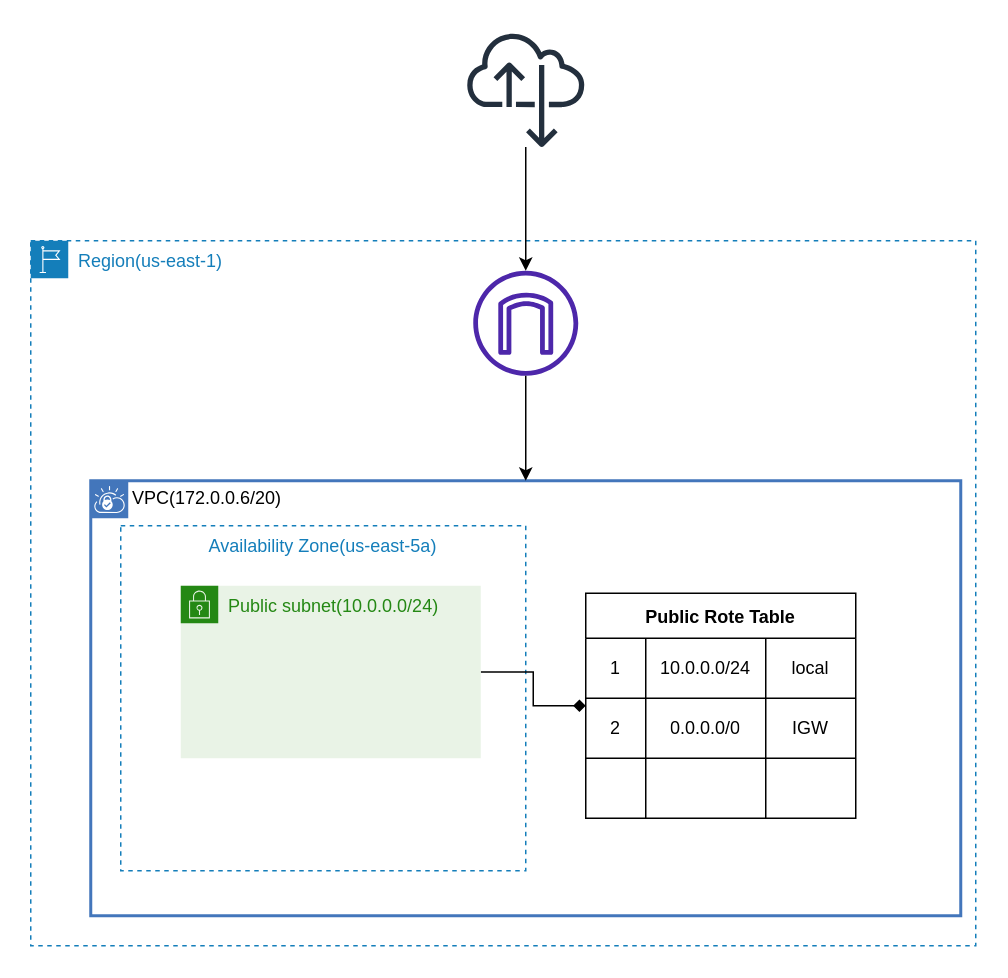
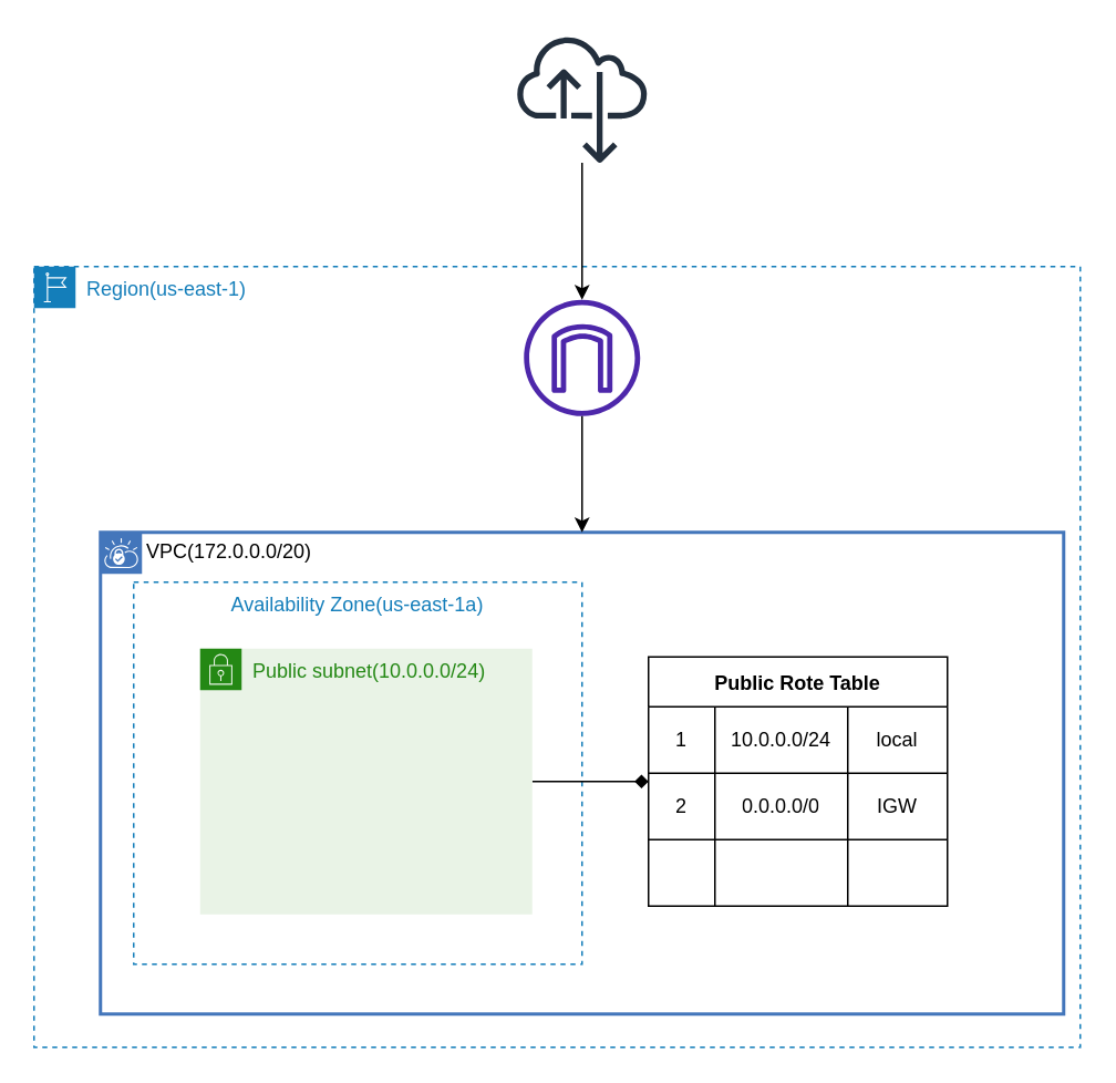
  <mxCell id="0" />
  <mxCell id="1" parent="0" />
- <mxCell id="2" value="VPC(172.0.0.6/20)" style="shape=mxgraph.ibm.box;prType=vpc;fontStyle=0;verticalAlign=top;align=left;spacingLeft=32;spacingTop=4;fillColor=none;rounded=0;whiteSpace=wrap;html=1;strokeColor=#4376BB;strokeWidth=2;dashed=0;container=1;spacing=-4;collapsible=0;expand=0;recursiveResize=0;" parent="1" vertex="1"><mxGeometry x="60" y="320" width="580" height="290" as="geometry" /></mxCell>
- <mxCell id="3" value="Availability Zone(us-east-5a)" style="fillColor=none;strokeColor=#147EBA;dashed=1;verticalAlign=top;fontStyle=0;fontColor=#147EBA;" parent="2" vertex="1"><mxGeometry x="20" y="30" width="270" height="230" as="geometry" /></mxCell>
+ <mxCell id="2" value="VPC(172.0.0.0/20)" style="shape=mxgraph.ibm.box;prType=vpc;fontStyle=0;verticalAlign=top;align=left;spacingLeft=32;spacingTop=4;fillColor=none;rounded=0;whiteSpace=wrap;html=1;strokeColor=#4376BB;strokeWidth=2;dashed=0;container=1;spacing=-4;collapsible=0;expand=0;recursiveResize=0;" parent="1" vertex="1"><mxGeometry x="60" y="320" width="580" height="290" as="geometry" /></mxCell>
+ <mxCell id="3" value="Availability Zone(us-east-1a)" style="fillColor=none;strokeColor=#147EBA;dashed=1;verticalAlign=top;fontStyle=0;fontColor=#147EBA;" parent="2" vertex="1"><mxGeometry x="20" y="30" width="270" height="230" as="geometry" /></mxCell>
  <mxCell id="4" style="edgeStyle=orthogonalEdgeStyle;rounded=0;orthogonalLoop=1;jettySize=auto;html=1;endArrow=diamond;" edge="1" parent="2" source="5" target="6"><mxGeometry relative="1" as="geometry" /></mxCell>
- <mxCell id="5" value="Public subnet(10.0.0.0/24)" style="points=[[0,0],[0.25,0],[0.5,0],[0.75,0],[1,0],[1,0.25],[1,0.5],[1,0.75],[1,1],[0.75,1],[0.5,1],[0.25,1],[0,1],[0,0.75],[0,0.5],[0,0.25]];outlineConnect=0;gradientColor=none;html=1;whiteSpace=wrap;fontSize=12;fontStyle=0;container=1;pointerEvents=0;collapsible=0;recursiveResize=0;shape=mxgraph.aws4.group;grIcon=mxgraph.aws4.group_security_group;grStroke=0;strokeColor=#248814;fillColor=#E9F3E6;verticalAlign=top;align=left;spacingLeft=30;fontColor=#248814;dashed=0;" vertex="1" parent="2"><mxGeometry x="60" y="70" width="200" height="115" as="geometry" /></mxCell>
+ <mxCell id="5" value="Public subnet(10.0.0.0/24)" style="points=[[0,0],[0.25,0],[0.5,0],[0.75,0],[1,0],[1,0.25],[1,0.5],[1,0.75],[1,1],[0.75,1],[0.5,1],[0.25,1],[0,1],[0,0.75],[0,0.5],[0,0.25]];outlineConnect=0;gradientColor=none;html=1;whiteSpace=wrap;fontSize=12;fontStyle=0;container=1;pointerEvents=0;collapsible=0;recursiveResize=0;shape=mxgraph.aws4.group;grIcon=mxgraph.aws4.group_security_group;grStroke=0;strokeColor=#248814;fillColor=#E9F3E6;verticalAlign=top;align=left;spacingLeft=30;fontColor=#248814;dashed=0;" vertex="1" parent="2"><mxGeometry x="60" y="70" width="200" height="160" as="geometry" /></mxCell>
  <mxCell id="6" value="Public Rote Table" style="shape=table;startSize=30;container=1;collapsible=0;childLayout=tableLayout;fontStyle=1;align=center;" vertex="1" parent="2"><mxGeometry x="330" y="75" width="180" height="150" as="geometry" /></mxCell>
  <mxCell id="7" value="" style="shape=tableRow;horizontal=0;startSize=0;swimlaneHead=0;swimlaneBody=0;top=0;left=0;bottom=0;right=0;collapsible=0;dropTarget=0;fillColor=none;points=[[0,0.5],[1,0.5]];portConstraint=eastwest;" vertex="1" parent="6"><mxGeometry y="30" width="180" height="40" as="geometry" /></mxCell>
  <mxCell id="8" value="1" style="shape=partialRectangle;html=1;whiteSpace=wrap;connectable=0;fillColor=none;top=0;left=0;bottom=0;right=0;overflow=hidden;" vertex="1" parent="7"><mxGeometry width="40" height="40" as="geometry"><mxRectangle width="40" height="40" as="alternateBounds" /></mxGeometry></mxCell>
  <mxCell id="9" value="10.0.0.0/24" style="shape=partialRectangle;html=1;whiteSpace=wrap;connectable=0;fillColor=none;top=0;left=0;bottom=0;right=0;overflow=hidden;" vertex="1" parent="7"><mxGeometry x="40" width="80" height="40" as="geometry"><mxRectangle width="80" height="40" as="alternateBounds" /></mxGeometry></mxCell>
  <mxCell id="10" value="local" style="shape=partialRectangle;html=1;whiteSpace=wrap;connectable=0;fillColor=none;top=0;left=0;bottom=0;right=0;overflow=hidden;" vertex="1" parent="7"><mxGeometry x="120" width="60" height="40" as="geometry"><mxRectangle width="60" height="40" as="alternateBounds" /></mxGeometry></mxCell>
  <mxCell id="11" value="" style="shape=tableRow;horizontal=0;startSize=0;swimlaneHead=0;swimlaneBody=0;top=0;left=0;bottom=0;right=0;collapsible=0;dropTarget=0;fillColor=none;points=[[0,0.5],[1,0.5]];portConstraint=eastwest;" vertex="1" parent="6"><mxGeometry y="70" width="180" height="40" as="geometry" /></mxCell>
  <mxCell id="12" value="2" style="shape=partialRectangle;html=1;whiteSpace=wrap;connectable=0;fillColor=none;top=0;left=0;bottom=0;right=0;overflow=hidden;" vertex="1" parent="11"><mxGeometry width="40" height="40" as="geometry"><mxRectangle width="40" height="40" as="alternateBounds" /></mxGeometry></mxCell>
  <mxCell id="13" value="0.0.0.0/0" style="shape=partialRectangle;html=1;whiteSpace=wrap;connectable=0;fillColor=none;top=0;left=0;bottom=0;right=0;overflow=hidden;" vertex="1" parent="11"><mxGeometry x="40" width="80" height="40" as="geometry"><mxRectangle width="80" height="40" as="alternateBounds" /></mxGeometry></mxCell>
  <mxCell id="14" value="IGW" style="shape=partialRectangle;html=1;whiteSpace=wrap;connectable=0;fillColor=none;top=0;left=0;bottom=0;right=0;overflow=hidden;" vertex="1" parent="11"><mxGeometry x="120" width="60" height="40" as="geometry"><mxRectangle width="60" height="40" as="alternateBounds" /></mxGeometry></mxCell>
  <mxCell id="15" value="" style="shape=tableRow;horizontal=0;startSize=0;swimlaneHead=0;swimlaneBody=0;top=0;left=0;bottom=0;right=0;collapsible=0;dropTarget=0;fillColor=none;points=[[0,0.5],[1,0.5]];portConstraint=eastwest;" vertex="1" parent="6"><mxGeometry y="110" width="180" height="40" as="geometry" /></mxCell>
  <mxCell id="16" value="" style="shape=partialRectangle;html=1;whiteSpace=wrap;connectable=0;fillColor=none;top=0;left=0;bottom=0;right=0;overflow=hidden;" vertex="1" parent="15"><mxGeometry width="40" height="40" as="geometry"><mxRectangle width="40" height="40" as="alternateBounds" /></mxGeometry></mxCell>
  <mxCell id="17" value="" style="shape=partialRectangle;html=1;whiteSpace=wrap;connectable=0;fillColor=none;top=0;left=0;bottom=0;right=0;overflow=hidden;" vertex="1" parent="15"><mxGeometry x="40" width="80" height="40" as="geometry"><mxRectangle width="80" height="40" as="alternateBounds" /></mxGeometry></mxCell>
  <mxCell id="18" value="" style="shape=partialRectangle;html=1;whiteSpace=wrap;connectable=0;fillColor=none;top=0;left=0;bottom=0;right=0;overflow=hidden;" vertex="1" parent="15"><mxGeometry x="120" width="60" height="40" as="geometry"><mxRectangle width="60" height="40" as="alternateBounds" /></mxGeometry></mxCell>
  <mxCell id="19" value="Region(us-east-1)" style="points=[[0,0],[0.25,0],[0.5,0],[0.75,0],[1,0],[1,0.25],[1,0.5],[1,0.75],[1,1],[0.75,1],[0.5,1],[0.25,1],[0,1],[0,0.75],[0,0.5],[0,0.25]];outlineConnect=0;gradientColor=none;html=1;whiteSpace=wrap;fontSize=12;fontStyle=0;container=1;pointerEvents=0;collapsible=0;recursiveResize=0;shape=mxgraph.aws4.group;grIcon=mxgraph.aws4.group_region;strokeColor=#147EBA;fillColor=none;verticalAlign=top;align=left;spacingLeft=30;fontColor=#147EBA;dashed=1;" parent="1" vertex="1"><mxGeometry x="20" y="160" width="630" height="470" as="geometry" /></mxCell>
  <mxCell id="20" value="" style="sketch=0;outlineConnect=0;fontColor=#232F3E;gradientColor=none;fillColor=#4D27AA;strokeColor=none;dashed=0;verticalLabelPosition=bottom;verticalAlign=top;align=center;html=1;fontSize=12;fontStyle=0;aspect=fixed;pointerEvents=1;shape=mxgraph.aws4.internet_gateway;" parent="19" vertex="1"><mxGeometry x="295" y="20" width="70" height="70" as="geometry" /></mxCell>
  <mxCell id="21" style="edgeStyle=orthogonalEdgeStyle;rounded=0;orthogonalLoop=1;jettySize=auto;html=1;" edge="1" parent="1" source="22" target="20"><mxGeometry relative="1" as="geometry" /></mxCell>
  <mxCell id="22" value="" style="sketch=0;outlineConnect=0;fontColor=#232F3E;gradientColor=none;fillColor=#232F3D;strokeColor=none;dashed=0;verticalLabelPosition=bottom;verticalAlign=top;align=center;html=1;fontSize=12;fontStyle=0;aspect=fixed;pointerEvents=1;shape=mxgraph.aws4.internet_alt22;" parent="1" vertex="1"><mxGeometry x="311" y="20" width="78" height="78" as="geometry" /></mxCell>
  <mxCell id="23" style="edgeStyle=orthogonalEdgeStyle;rounded=0;orthogonalLoop=1;jettySize=auto;html=1;" edge="1" parent="1" source="20" target="2"><mxGeometry relative="1" as="geometry" /></mxCell>
